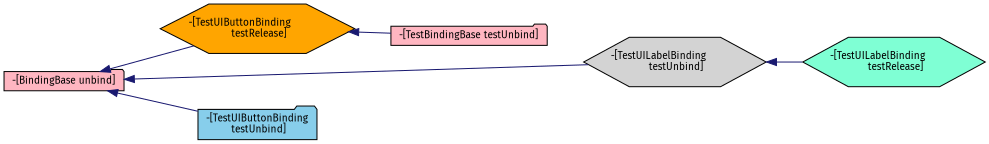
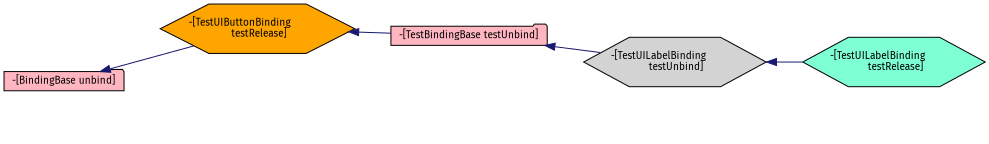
  digraph {
    fontname="Fira Sans"
    rankdir=LR
    node [color=black fillcolor=lightpink fontname="Fira Sans" fontsize=10 shape=folder style=filled]
    edge [color=midnightblue dir=back fontname="Fira Sans" fontsize=10 labelfontname=Helvetica labelfontsize=10 style=solid]
    n1 [fontcolor=black height=0.2 label="-[BindingBase unbind]" width=0.4]
    n2 [fillcolor=orange height=0.2 label="-[TestUIButtonBinding\l testRelease]" shape=hexagon width=0.4]
    n3 [fillcolor=lightgrey height=0.2 label="-[TestUILabelBinding\l testUnbind]" shape=hexagon width=0.4]
-   n4 [fillcolor=skyblue height=0.2 label="-[TestUIButtonBinding\l testUnbind]" width=0.4]
    n5 [height=0.2 label="-[TestBindingBase testUnbind]" width=0.4]
    n6 [fillcolor=aquamarine height=0.2 label="-[TestUILabelBinding\l testRelease]" shape=hexagon width=0.4]
    n1 -> n2
-   n1 -> n3
-   n1 -> n4
+   n5 -> n3
    n2 -> n5
    n3 -> n6
  }
